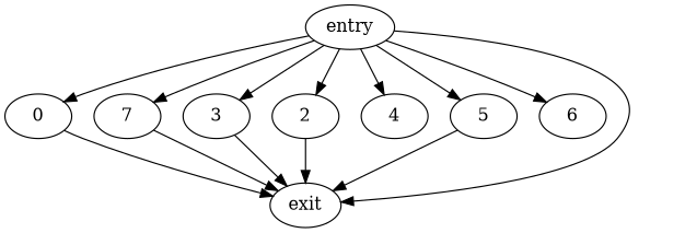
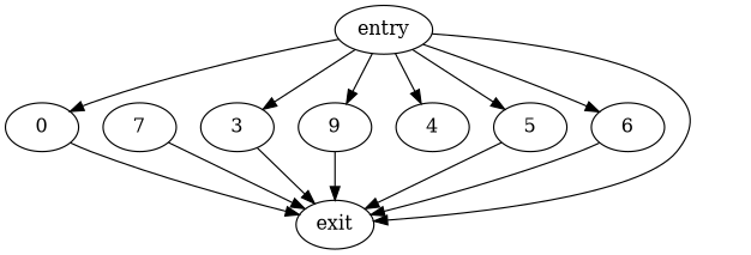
  digraph {
    node [Processor=1 Start=6 Weight=3]
    edge [Weight=1]
    entry [Start=0]
    0 [Start=3 Weight=1]
    n3 [Start=4 Weight=2 label=7]
    3 [Processor=2 Start=7 Weight=4]
-   2 [Processor=3]
+   2 [Processor=3 label=9]
    4 [Processor=4 Start=8 Weight=5]
    5 [Weight=6]
    6 [Processor=2 Start=11 Weight=7]
    exit [Processor=2 Start=18 Weight=5]
    entry -> 0
-   entry -> n3 [Weight=2]
    entry -> 3 [Weight=4]
    entry -> 2 [Weight=3]
    entry -> 4 [Weight=5]
    entry -> 5 [Weight=6]
    entry -> 6 [Weight=7]
    entry -> exit [Weight=5]
    0 -> exit
    n3 -> exit [Weight=2]
    3 -> exit [Weight=4]
    2 -> exit [Weight=3]
    5 -> exit [Weight=6]
+   6 -> exit [Weight=7]
  }
